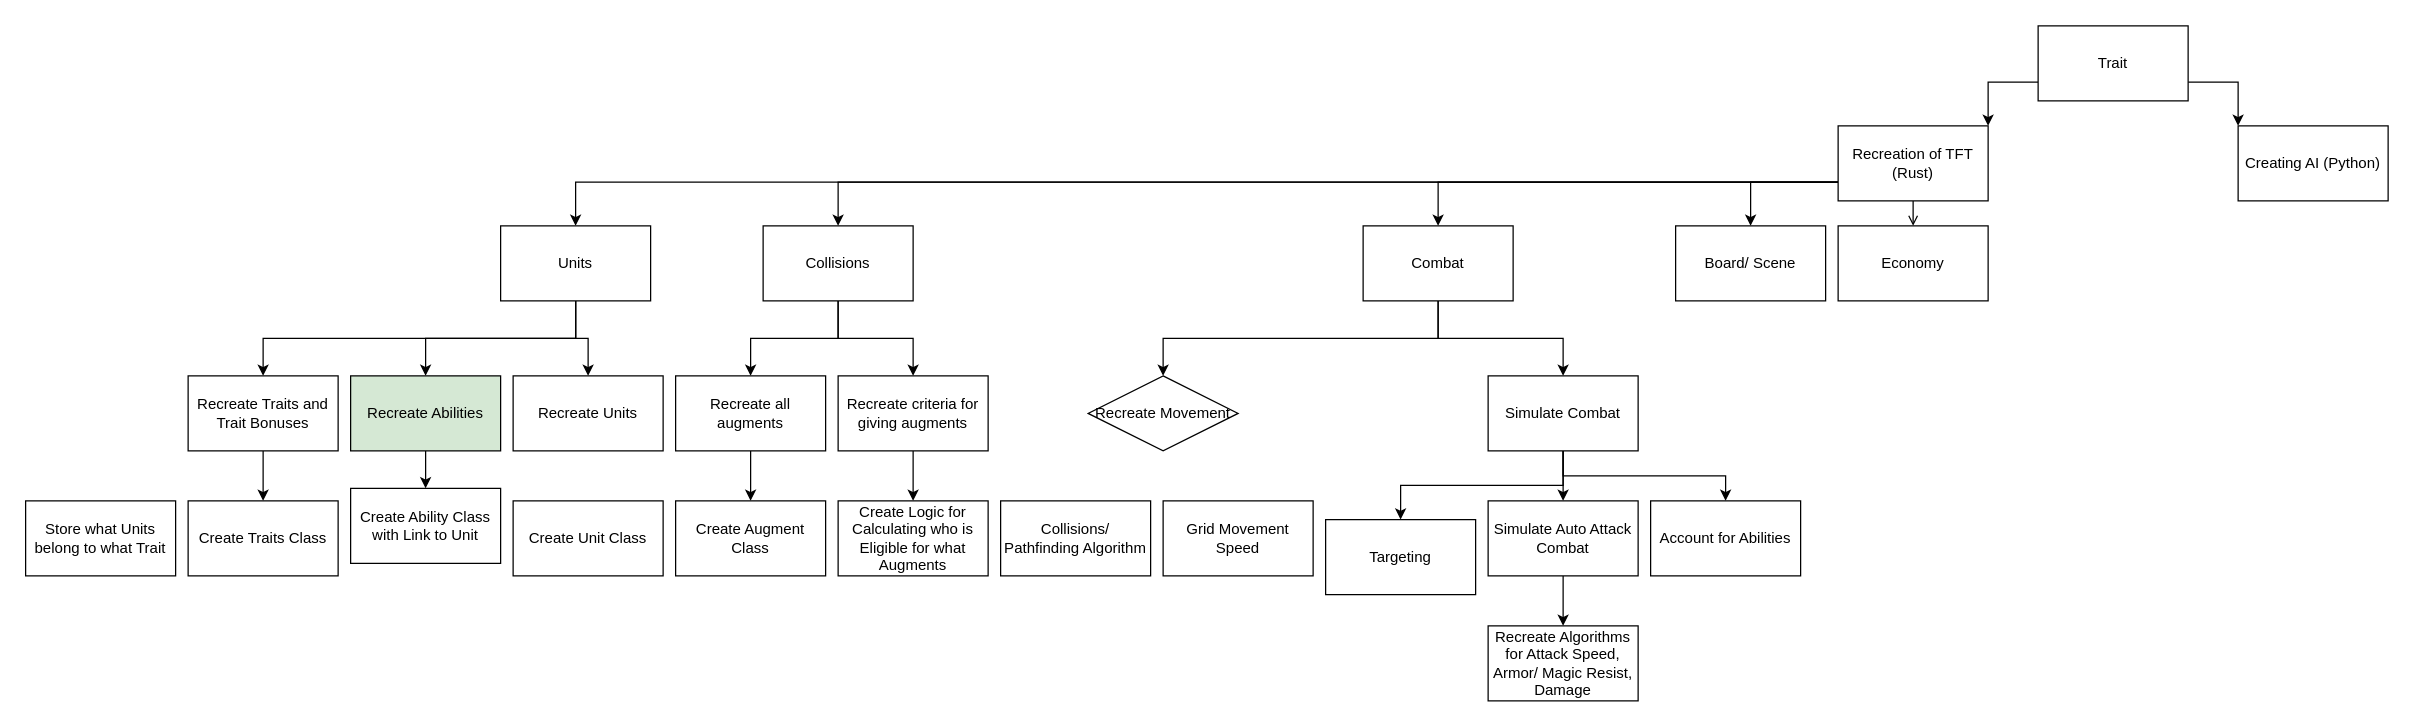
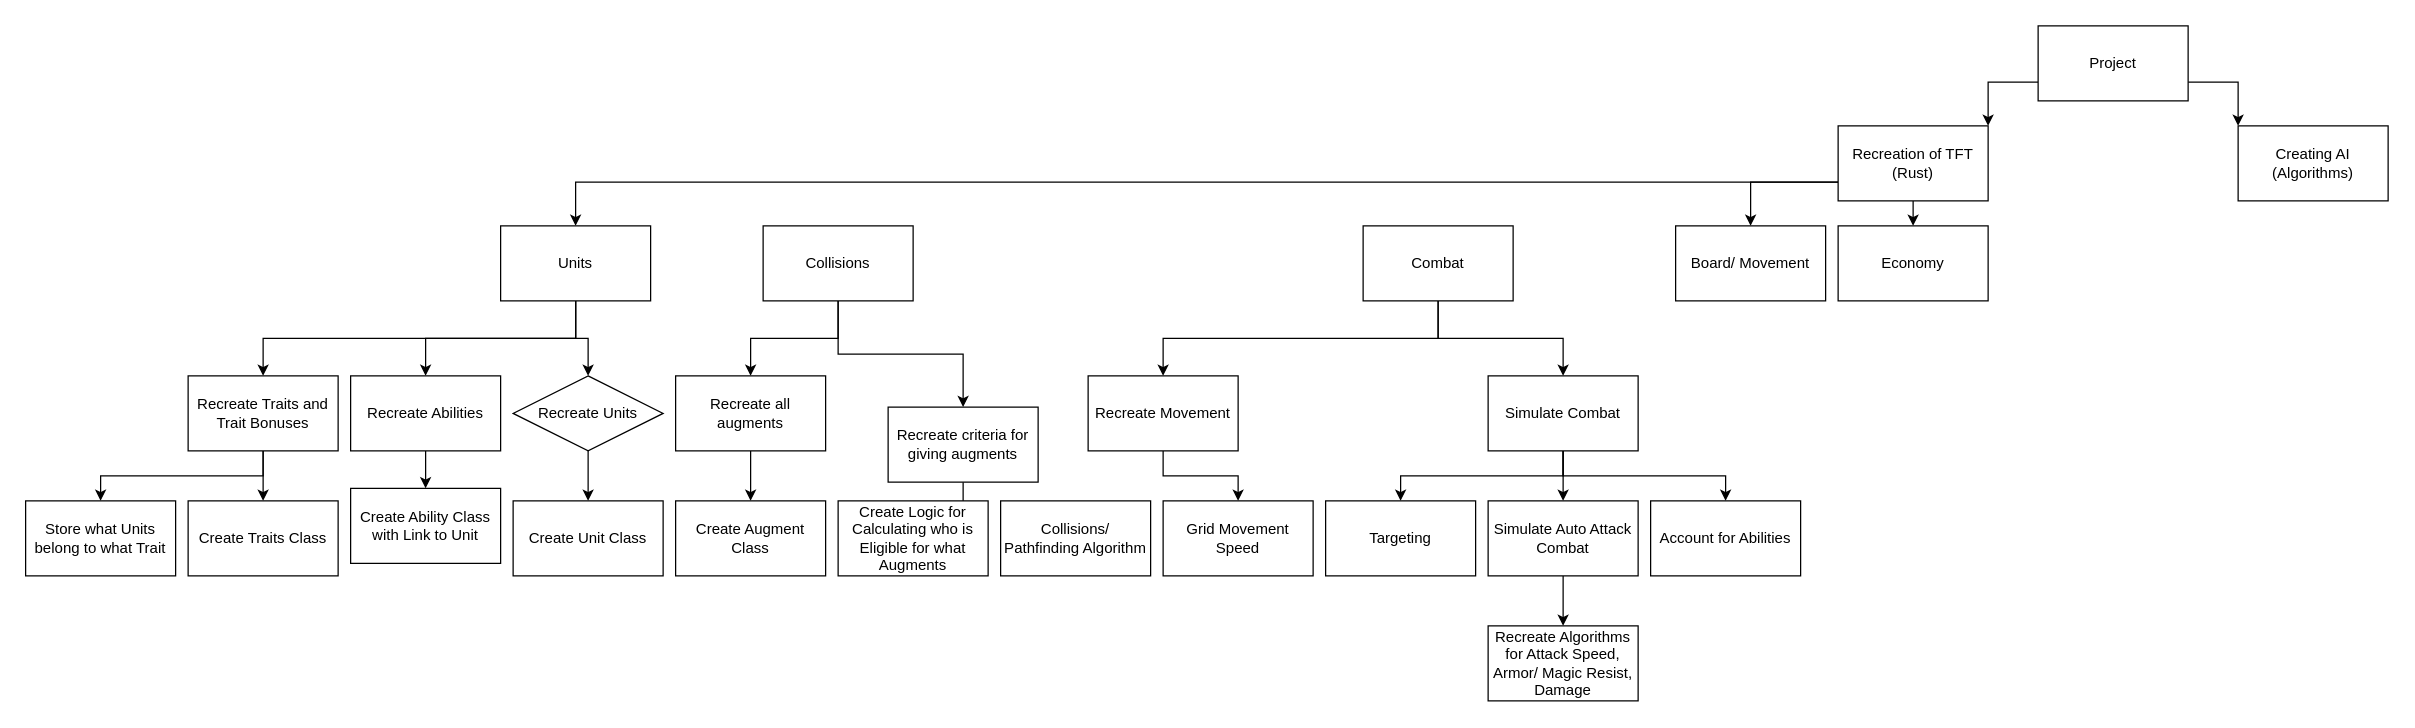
  <mxCell id="0" />
  <mxCell id="1" parent="0" />
  <mxCell id="2" style="edgeStyle=orthogonalEdgeStyle;rounded=0;orthogonalLoop=1;jettySize=auto;html=1;exitX=1;exitY=0.75;exitDx=0;exitDy=0;entryX=0;entryY=0;entryDx=0;entryDy=0;" parent="1" source="4" target="11" edge="1"><mxGeometry relative="1" as="geometry" /></mxCell>
  <mxCell id="3" style="edgeStyle=orthogonalEdgeStyle;rounded=0;orthogonalLoop=1;jettySize=auto;html=1;exitX=0;exitY=0.75;exitDx=0;exitDy=0;entryX=1;entryY=0;entryDx=0;entryDy=0;" parent="1" source="4" target="10" edge="1"><mxGeometry relative="1" as="geometry" /></mxCell>
- <mxCell id="4" value="Trait" style="rounded=0;whiteSpace=wrap;html=1;" parent="1" vertex="1"><mxGeometry x="1630" width="120" height="60" as="geometry" y="20" /></mxCell>
- <mxCell id="5" style="edgeStyle=orthogonalEdgeStyle;rounded=0;orthogonalLoop=1;jettySize=auto;html=1;exitX=0;exitY=0.75;exitDx=0;exitDy=0;" parent="1" source="10" target="19" edge="1"><mxGeometry relative="1" as="geometry" /></mxCell>
- <mxCell id="6" style="edgeStyle=orthogonalEdgeStyle;rounded=0;orthogonalLoop=1;jettySize=auto;html=1;exitX=0;exitY=0.75;exitDx=0;exitDy=0;" parent="1" source="10" target="14" edge="1"><mxGeometry relative="1" as="geometry" /></mxCell>
+ <mxCell id="4" value="Project" style="rounded=0;whiteSpace=wrap;html=1;" parent="1" vertex="1"><mxGeometry x="1630" width="120" height="60" as="geometry" y="20" /></mxCell>
  <mxCell id="7" style="edgeStyle=orthogonalEdgeStyle;rounded=0;orthogonalLoop=1;jettySize=auto;html=1;exitX=0;exitY=0.75;exitDx=0;exitDy=0;" parent="1" source="10" target="16" edge="1"><mxGeometry relative="1" as="geometry" /></mxCell>
- <mxCell id="8" style="edgeStyle=orthogonalEdgeStyle;rounded=0;orthogonalLoop=1;jettySize=auto;html=1;exitX=0.5;exitY=1;exitDx=0;exitDy=0;entryX=0.5;entryY=0;entryDx=0;entryDy=0;endArrow=open;" parent="1" source="10" target="15" edge="1"><mxGeometry relative="1" as="geometry" /></mxCell>
+ <mxCell id="8" style="edgeStyle=orthogonalEdgeStyle;rounded=0;orthogonalLoop=1;jettySize=auto;html=1;exitX=0.5;exitY=1;exitDx=0;exitDy=0;entryX=0.5;entryY=0;entryDx=0;entryDy=0;" parent="1" source="10" target="15" edge="1"><mxGeometry relative="1" as="geometry" /></mxCell>
  <mxCell id="9" style="edgeStyle=orthogonalEdgeStyle;rounded=0;orthogonalLoop=1;jettySize=auto;html=1;exitX=0;exitY=0.75;exitDx=0;exitDy=0;entryX=0.5;entryY=0;entryDx=0;entryDy=0;" parent="1" source="10" target="27" edge="1"><mxGeometry relative="1" as="geometry" /></mxCell>
  <mxCell id="10" value="Recreation of TFT (Rust)" style="rounded=0;whiteSpace=wrap;html=1;" parent="1" vertex="1"><mxGeometry x="1470" y="100" width="120" height="60" as="geometry" /></mxCell>
- <mxCell id="11" value="Creating AI (Python)" style="rounded=0;whiteSpace=wrap;html=1;" parent="1" vertex="1"><mxGeometry x="1790" y="100" width="120" height="60" as="geometry" /></mxCell>
+ <mxCell id="11" value="Creating AI (Algorithms)" style="rounded=0;whiteSpace=wrap;html=1;" parent="1" vertex="1"><mxGeometry x="1790" y="100" width="120" height="60" as="geometry" /></mxCell>
  <mxCell id="12" style="edgeStyle=orthogonalEdgeStyle;rounded=0;orthogonalLoop=1;jettySize=auto;html=1;exitX=0.5;exitY=1;exitDx=0;exitDy=0;" edge="1" parent="1" source="14" target="42"><mxGeometry relative="1" as="geometry" /></mxCell>
  <mxCell id="13" style="edgeStyle=orthogonalEdgeStyle;rounded=0;orthogonalLoop=1;jettySize=auto;html=1;exitX=0.5;exitY=1;exitDx=0;exitDy=0;" edge="1" parent="1" source="14" target="46"><mxGeometry relative="1" as="geometry" /></mxCell>
  <mxCell id="14" value="Combat" style="rounded=0;whiteSpace=wrap;html=1;" parent="1" vertex="1"><mxGeometry x="1090" y="180" width="120" height="60" as="geometry" /></mxCell>
  <mxCell id="15" value="Economy" style="rounded=0;whiteSpace=wrap;html=1;" parent="1" vertex="1"><mxGeometry x="1470" y="180" width="120" height="60" as="geometry" /></mxCell>
- <mxCell id="16" value="Board/ Scene" style="rounded=0;whiteSpace=wrap;html=1;" parent="1" vertex="1"><mxGeometry x="1340" y="180" width="120" height="60" as="geometry" /></mxCell>
+ <mxCell id="16" value="Board/ Movement" style="rounded=0;whiteSpace=wrap;html=1;" parent="1" vertex="1"><mxGeometry x="1340" y="180" width="120" height="60" as="geometry" /></mxCell>
  <mxCell id="17" style="edgeStyle=orthogonalEdgeStyle;rounded=0;orthogonalLoop=1;jettySize=auto;html=1;exitX=0.5;exitY=1;exitDx=0;exitDy=0;entryX=0.5;entryY=0;entryDx=0;entryDy=0;" parent="1" source="19" target="21" edge="1"><mxGeometry relative="1" as="geometry"><mxPoint x="1020" y="300" as="targetPoint" /></mxGeometry></mxCell>
  <mxCell id="18" style="edgeStyle=orthogonalEdgeStyle;rounded=0;orthogonalLoop=1;jettySize=auto;html=1;entryX=0.5;entryY=0;entryDx=0;entryDy=0;" parent="1" source="19" target="23" edge="1"><mxGeometry relative="1" as="geometry"><mxPoint x="1140" y="300" as="targetPoint" /></mxGeometry></mxCell>
  <mxCell id="19" value="Collisions" style="rounded=0;whiteSpace=wrap;html=1;" parent="1" vertex="1"><mxGeometry x="610" y="180" width="120" height="60" as="geometry" /></mxCell>
  <mxCell id="20" style="edgeStyle=orthogonalEdgeStyle;rounded=0;orthogonalLoop=1;jettySize=auto;html=1;exitX=0.5;exitY=1;exitDx=0;exitDy=0;" edge="1" parent="1" source="21" target="39"><mxGeometry relative="1" as="geometry"><mxPoint x="1070" y="390" as="targetPoint" /></mxGeometry></mxCell>
  <mxCell id="21" value="Recreate all augments" style="rounded=0;whiteSpace=wrap;html=1;" parent="1" vertex="1"><mxGeometry x="540" y="300" width="120" height="60" as="geometry" /></mxCell>
  <mxCell id="22" style="edgeStyle=orthogonalEdgeStyle;rounded=0;orthogonalLoop=1;jettySize=auto;html=1;exitX=0.5;exitY=1;exitDx=0;exitDy=0;" edge="1" parent="1" source="23" target="40"><mxGeometry relative="1" as="geometry"><mxPoint x="1200" y="410" as="targetPoint" /></mxGeometry></mxCell>
- <mxCell id="23" value="Recreate criteria for giving augments" style="rounded=0;whiteSpace=wrap;html=1;" parent="1" vertex="1"><mxGeometry x="670" y="300" width="120" height="60" as="geometry" /></mxCell>
+ <mxCell id="23" value="Recreate criteria for giving augments" style="rounded=0;whiteSpace=wrap;html=1;" parent="1" vertex="1"><mxGeometry x="710" y="325" width="120" height="60" as="geometry" /></mxCell>
  <mxCell id="24" style="edgeStyle=orthogonalEdgeStyle;rounded=0;orthogonalLoop=1;jettySize=auto;html=1;exitX=0.5;exitY=1;exitDx=0;exitDy=0;" parent="1" source="27" target="34" edge="1"><mxGeometry relative="1" as="geometry" /></mxCell>
  <mxCell id="25" style="edgeStyle=orthogonalEdgeStyle;rounded=0;orthogonalLoop=1;jettySize=auto;html=1;exitX=0.5;exitY=1;exitDx=0;exitDy=0;" edge="1" parent="1" source="27" target="31"><mxGeometry relative="1" as="geometry" /></mxCell>
  <mxCell id="26" style="edgeStyle=orthogonalEdgeStyle;rounded=0;orthogonalLoop=1;jettySize=auto;html=1;exitX=0.5;exitY=1;exitDx=0;exitDy=0;entryX=0.5;entryY=0;entryDx=0;entryDy=0;" edge="1" parent="1" source="27" target="29"><mxGeometry relative="1" as="geometry" /></mxCell>
  <mxCell id="27" value="Units" style="rounded=0;whiteSpace=wrap;html=1;" parent="1" vertex="1"><mxGeometry x="400" y="180" width="120" height="60" as="geometry" /></mxCell>
- <mxCell id="29" value="Recreate Units" style="rounded=0;whiteSpace=wrap;html=1;" parent="1" vertex="1"><mxGeometry x="410" y="300" width="120" height="60" as="geometry" /></mxCell>
+ <mxCell id="28" style="edgeStyle=orthogonalEdgeStyle;rounded=0;orthogonalLoop=1;jettySize=auto;html=1;exitX=0.5;exitY=1;exitDx=0;exitDy=0;" edge="1" parent="1" source="29" target="35"><mxGeometry relative="1" as="geometry"><mxPoint x="940" y="420" as="targetPoint" /></mxGeometry></mxCell>
+ <mxCell id="29" value="Recreate Units" style="rhombus;whiteSpace=wrap;html=1;" parent="1" vertex="1"><mxGeometry x="410" y="300" width="120" height="60" as="geometry" /></mxCell>
  <mxCell id="30" style="edgeStyle=orthogonalEdgeStyle;rounded=0;orthogonalLoop=1;jettySize=auto;html=1;exitX=0.5;exitY=1;exitDx=0;exitDy=0;" edge="1" parent="1" source="31" target="36"><mxGeometry relative="1" as="geometry"><mxPoint x="810" y="390" as="targetPoint" /></mxGeometry></mxCell>
- <mxCell id="31" value="Recreate Abilities" style="rounded=0;whiteSpace=wrap;html=1;fillColor=#d5e8d4;" parent="1" vertex="1"><mxGeometry x="280" y="300" width="120" height="60" as="geometry" /></mxCell>
+ <mxCell id="31" value="Recreate Abilities" style="rounded=0;whiteSpace=wrap;html=1;" parent="1" vertex="1"><mxGeometry x="280" y="300" width="120" height="60" as="geometry" /></mxCell>
  <mxCell id="32" style="edgeStyle=orthogonalEdgeStyle;rounded=0;orthogonalLoop=1;jettySize=auto;html=1;exitX=0.5;exitY=1;exitDx=0;exitDy=0;" edge="1" parent="1" source="34" target="37"><mxGeometry relative="1" as="geometry" /></mxCell>
+ <mxCell id="33" style="edgeStyle=orthogonalEdgeStyle;rounded=0;orthogonalLoop=1;jettySize=auto;html=1;exitX=0.5;exitY=1;exitDx=0;exitDy=0;" edge="1" parent="1" source="34" target="38"><mxGeometry relative="1" as="geometry" /></mxCell>
  <mxCell id="34" value="Recreate Traits and Trait Bonuses" style="rounded=0;whiteSpace=wrap;html=1;" parent="1" vertex="1"><mxGeometry x="150" y="300" width="120" height="60" as="geometry" /></mxCell>
  <mxCell id="35" value="Create Unit Class" style="rounded=0;whiteSpace=wrap;html=1;" vertex="1" parent="1"><mxGeometry x="410" y="400" width="120" height="60" as="geometry" /></mxCell>
  <mxCell id="36" value="Create Ability Class with Link to Unit" style="rounded=0;whiteSpace=wrap;html=1;" vertex="1" parent="1"><mxGeometry x="280" y="390" width="120" height="60" as="geometry" /></mxCell>
  <mxCell id="37" value="Create Traits Class" style="rounded=0;whiteSpace=wrap;html=1;" vertex="1" parent="1"><mxGeometry x="150" y="400" width="120" height="60" as="geometry" /></mxCell>
  <mxCell id="38" value="Store what Units belong to what Trait" style="rounded=0;whiteSpace=wrap;html=1;" vertex="1" parent="1"><mxGeometry x="20" y="400" width="120" height="60" as="geometry" /></mxCell>
  <mxCell id="39" value="Create Augment Class" style="rounded=0;whiteSpace=wrap;html=1;" vertex="1" parent="1"><mxGeometry x="540" y="400" width="120" height="60" as="geometry" /></mxCell>
  <mxCell id="40" value="Create Logic for Calculating who is Eligible for what Augments" style="rounded=0;whiteSpace=wrap;html=1;" vertex="1" parent="1"><mxGeometry x="670" y="400" width="120" height="60" as="geometry" /></mxCell>
- <mxCell id="42" value="Recreate Movement" style="rhombus;whiteSpace=wrap;html=1;" vertex="1" parent="1"><mxGeometry x="870" y="300" width="120" height="60" as="geometry" /></mxCell>
+ <mxCell id="41" style="edgeStyle=orthogonalEdgeStyle;rounded=0;orthogonalLoop=1;jettySize=auto;html=1;exitX=0.5;exitY=1;exitDx=0;exitDy=0;entryX=0.5;entryY=0;entryDx=0;entryDy=0;" edge="1" parent="1" source="42" target="49"><mxGeometry relative="1" as="geometry" /></mxCell>
+ <mxCell id="42" value="Recreate Movement" style="rounded=0;whiteSpace=wrap;html=1;" vertex="1" parent="1"><mxGeometry x="870" y="300" width="120" height="60" as="geometry" /></mxCell>
  <mxCell id="43" style="edgeStyle=orthogonalEdgeStyle;rounded=0;orthogonalLoop=1;jettySize=auto;html=1;exitX=0.5;exitY=1;exitDx=0;exitDy=0;" edge="1" parent="1" source="46" target="47"><mxGeometry relative="1" as="geometry"><mxPoint x="1160" y="420" as="targetPoint" /></mxGeometry></mxCell>
  <mxCell id="44" style="edgeStyle=orthogonalEdgeStyle;rounded=0;orthogonalLoop=1;jettySize=auto;html=1;exitX=0.5;exitY=1;exitDx=0;exitDy=0;" edge="1" parent="1" source="46" target="51"><mxGeometry relative="1" as="geometry" /></mxCell>
  <mxCell id="45" style="edgeStyle=orthogonalEdgeStyle;rounded=0;orthogonalLoop=1;jettySize=auto;html=1;exitX=0.5;exitY=1;exitDx=0;exitDy=0;entryX=0.5;entryY=0;entryDx=0;entryDy=0;" edge="1" parent="1" source="46" target="52"><mxGeometry relative="1" as="geometry" /></mxCell>
  <mxCell id="46" value="Simulate Combat" style="rounded=0;whiteSpace=wrap;html=1;" vertex="1" parent="1"><mxGeometry x="1190" y="300" width="120" height="60" as="geometry" /></mxCell>
- <mxCell id="47" value="Targeting" style="rounded=0;whiteSpace=wrap;html=1;" vertex="1" parent="1"><mxGeometry x="1060" y="415" width="120" height="60" as="geometry" /></mxCell>
+ <mxCell id="47" value="Targeting" style="rounded=0;whiteSpace=wrap;html=1;" vertex="1" parent="1"><mxGeometry x="1060" y="400" width="120" height="60" as="geometry" /></mxCell>
  <mxCell id="48" value="Collisions/ Pathfinding Algorithm" style="rounded=0;whiteSpace=wrap;html=1;" vertex="1" parent="1"><mxGeometry x="800" y="400" width="120" height="60" as="geometry" /></mxCell>
  <mxCell id="49" value="Grid Movement Speed" style="rounded=0;whiteSpace=wrap;html=1;" vertex="1" parent="1"><mxGeometry x="930" y="400" width="120" height="60" as="geometry" /></mxCell>
  <mxCell id="50" style="edgeStyle=orthogonalEdgeStyle;rounded=0;orthogonalLoop=1;jettySize=auto;html=1;exitX=0.5;exitY=1;exitDx=0;exitDy=0;" edge="1" parent="1" source="51" target="53"><mxGeometry relative="1" as="geometry"><mxPoint x="1360" y="500" as="targetPoint" /></mxGeometry></mxCell>
  <mxCell id="51" value="Simulate Auto Attack Combat" style="rounded=0;whiteSpace=wrap;html=1;" vertex="1" parent="1"><mxGeometry x="1190" y="400" width="120" height="60" as="geometry" /></mxCell>
  <mxCell id="52" value="Account for Abilities" style="rounded=0;whiteSpace=wrap;html=1;" vertex="1" parent="1"><mxGeometry x="1320" y="400" width="120" height="60" as="geometry" /></mxCell>
  <mxCell id="53" value="Recreate Algorithms for Attack Speed, Armor/ Magic Resist, Damage" style="rounded=0;whiteSpace=wrap;html=1;" vertex="1" parent="1"><mxGeometry x="1190" y="500" width="120" height="60" as="geometry" /></mxCell>
